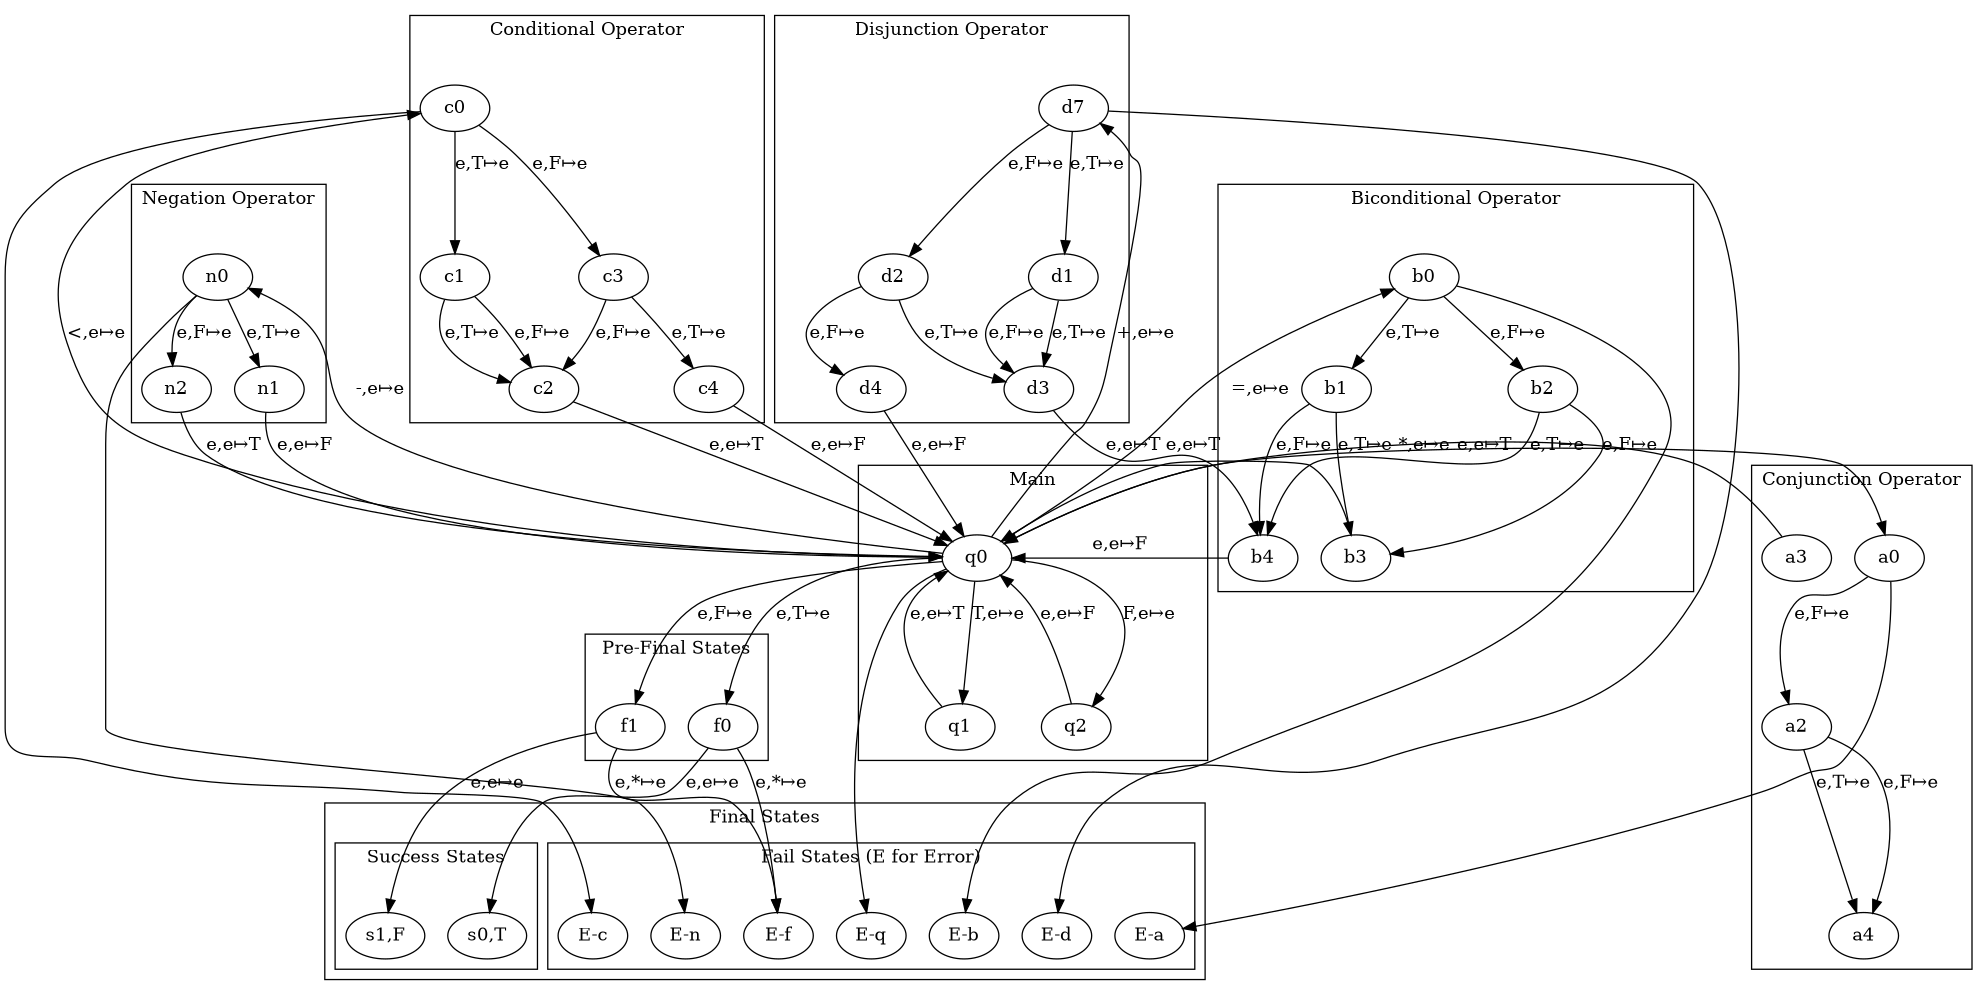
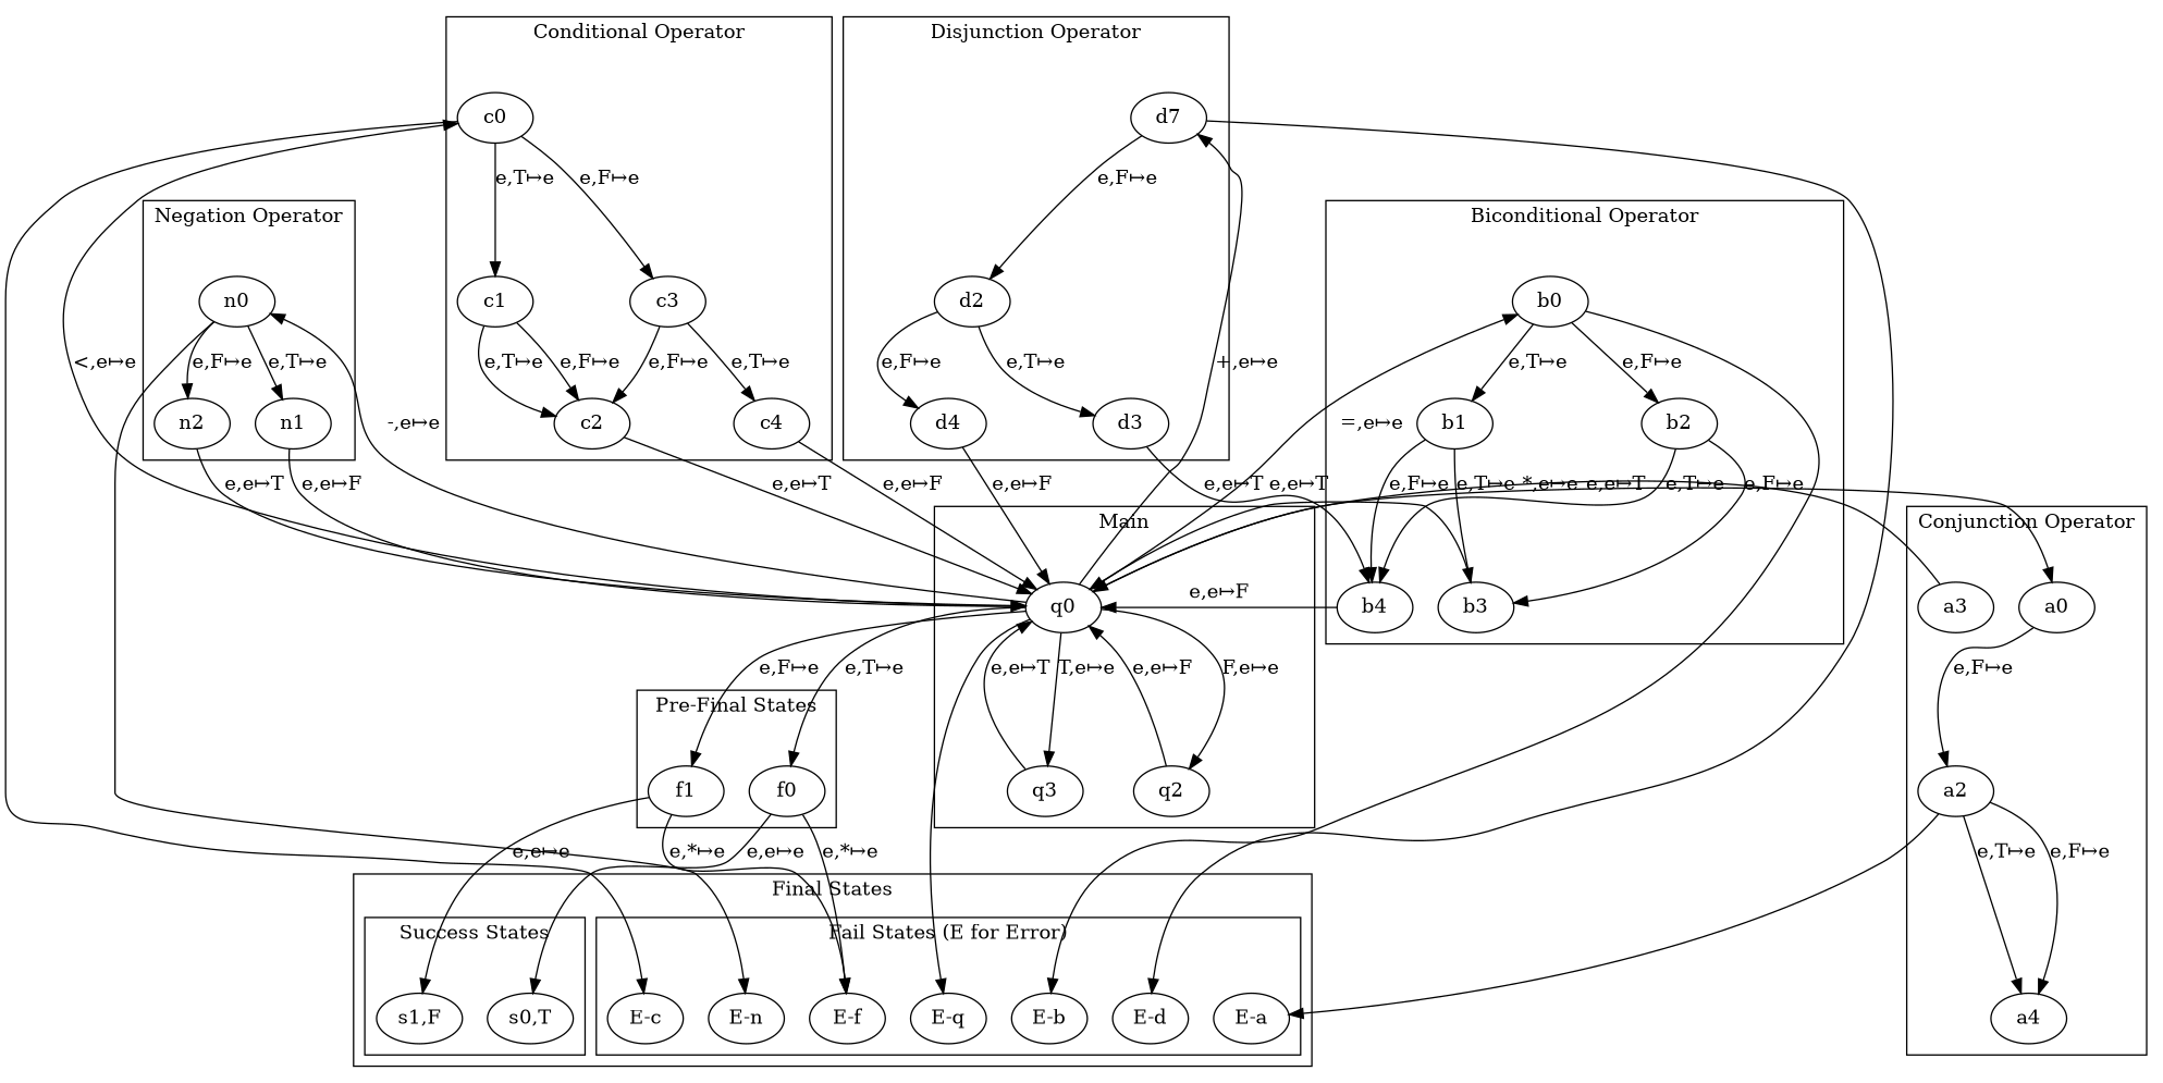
  digraph {
    compound=true
    nodsep=1.0
    q0
-   q1
+   q1 [label=q3]
    q2
    n0
    n1
    n2
    c0
    c1
    c3
    c2
    c4
    b0
    b1
    b2
    b3
    b4
    a0
    a2
    a3
    a4
    d0 [label=d7]
-   d1
    d2
    d3
    d4
    f0
    f1
    s0 [label="s0,T"]
    s1 [label="s1,F"]
    Eq [label="E-q"]
    En [label="E-n"]
    Ec [label="E-c"]
    Eb [label="E-b"]
    Ea [label="E-a"]
    Ed [label="E-d"]
    Ef [label="E-f"]
    subgraph cluster_1 {
      label=Main
      q0
      q1
      q2
    }
    subgraph cluster_2 {
      label="Negation Operator"
      n0
      n1
      n2
    }
    subgraph cluster_3 {
      label="Conditional Operator"
      c0
      c1
      c3
      c2
      c4
    }
    subgraph cluster_4 {
      label="Biconditional Operator"
      b0
      b1
      b2
      b3
      b4
    }
    subgraph cluster_5 {
      label="Conjunction Operator"
      a0
      a2
      a3
      a4
    }
    subgraph cluster_6 {
      label="Disjunction Operator"
      d0
-     d1
      d2
      d3
      d4
    }
    subgraph cluster_7 {
      label="Pre-Final States"
      f0
      f1
    }
    subgraph cluster_8 {
      label="Final States"
      subgraph cluster_9 {
        label="Success States"
        s0
        s1
      }
      subgraph cluster_10 {
        label="Fail States (E for Error)"
        Eq
        En
        Ec
        Eb
        Ea
        Ed
        Ef
      }
    }
    q0 -> q1 [label="T,e&#8614;e"]
    q0 -> q2 [label="F,e&#8614;e"]
    q0 -> n0 [label="-,e&#8614;e"]
    q0 -> c0 [label="<,e&#8614;e"]
    q0 -> b0 [label="=,e&#8614;e"]
    q0 -> a0 [label="*,e&#8614;e"]
    q0 -> d0 [label="+,e&#8614;e"]
    q0 -> f0 [label="e,T&#8614;e"]
    q0 -> f1 [label="e,F&#8614;e"]
    q0 -> Eq
    q1 -> q0 [label="e,e&#8614;T"]
    q2 -> q0 [label="e,e&#8614;F"]
    n0 -> n1 [label="e,T&#8614;e"]
    n0 -> n2 [label="e,F&#8614;e"]
    n0 -> En
    n1 -> q0 [label="e,e&#8614;F"]
    n2 -> q0 [label="e,e&#8614;T"]
    c0 -> c1 [label="e,T&#8614;e"]
    c0 -> c3 [label="e,F&#8614;e"]
    c0 -> Ec
    c1 -> c2 [label="e,T&#8614;e"]
    c1 -> c2 [label="e,F&#8614;e"]
    c3 -> c2 [label="e,F&#8614;e"]
    c3 -> c4 [label="e,T&#8614;e"]
    c2 -> q0 [label="e,e&#8614;T"]
    c4 -> q0 [label="e,e&#8614;F"]
    b0 -> b1 [label="e,T&#8614;e"]
    b0 -> b2 [label="e,F&#8614;e"]
    b0 -> Eb
    b1 -> b3 [label="e,T&#8614;e"]
    b1 -> b4 [label="e,F&#8614;e"]
    b2 -> b3 [label="e,F&#8614;e"]
    b2 -> b4 [label="e,T&#8614;e"]
    b3 -> q0 [label="e,e&#8614;T"]
    b4 -> q0 [label="e,e&#8614;F"]
    a0 -> a2 [label="e,F&#8614;e"]
-   a0 -> Ea
+   a2 -> Ea
    a2 -> a4 [label="e,T&#8614;e"]
    a2 -> a4 [label="e,F&#8614;e"]
    a3 -> q0 [label="e,e&#8614;T"]
-   d0 -> d1 [label="e,T&#8614;e"]
    d0 -> d2 [label="e,F&#8614;e"]
    d0 -> Ed
-   d1 -> d3 [label="e,T&#8614;e"]
-   d1 -> d3 [label="e,F&#8614;e"]
    d2 -> d3 [label="e,T&#8614;e"]
    d2 -> d4 [label="e,F&#8614;e"]
    d3 -> b4 [label="e,e&#8614;T"]
    d4 -> q0 [label="e,e&#8614;F"]
    f0 -> s0 [label="e,e&#8614;e"]
    f0 -> Ef [label="e,*&#8614;e"]
    f1 -> s1 [label="e,e&#8614;e"]
    f1 -> Ef [label="e,*&#8614;e"]
  }
